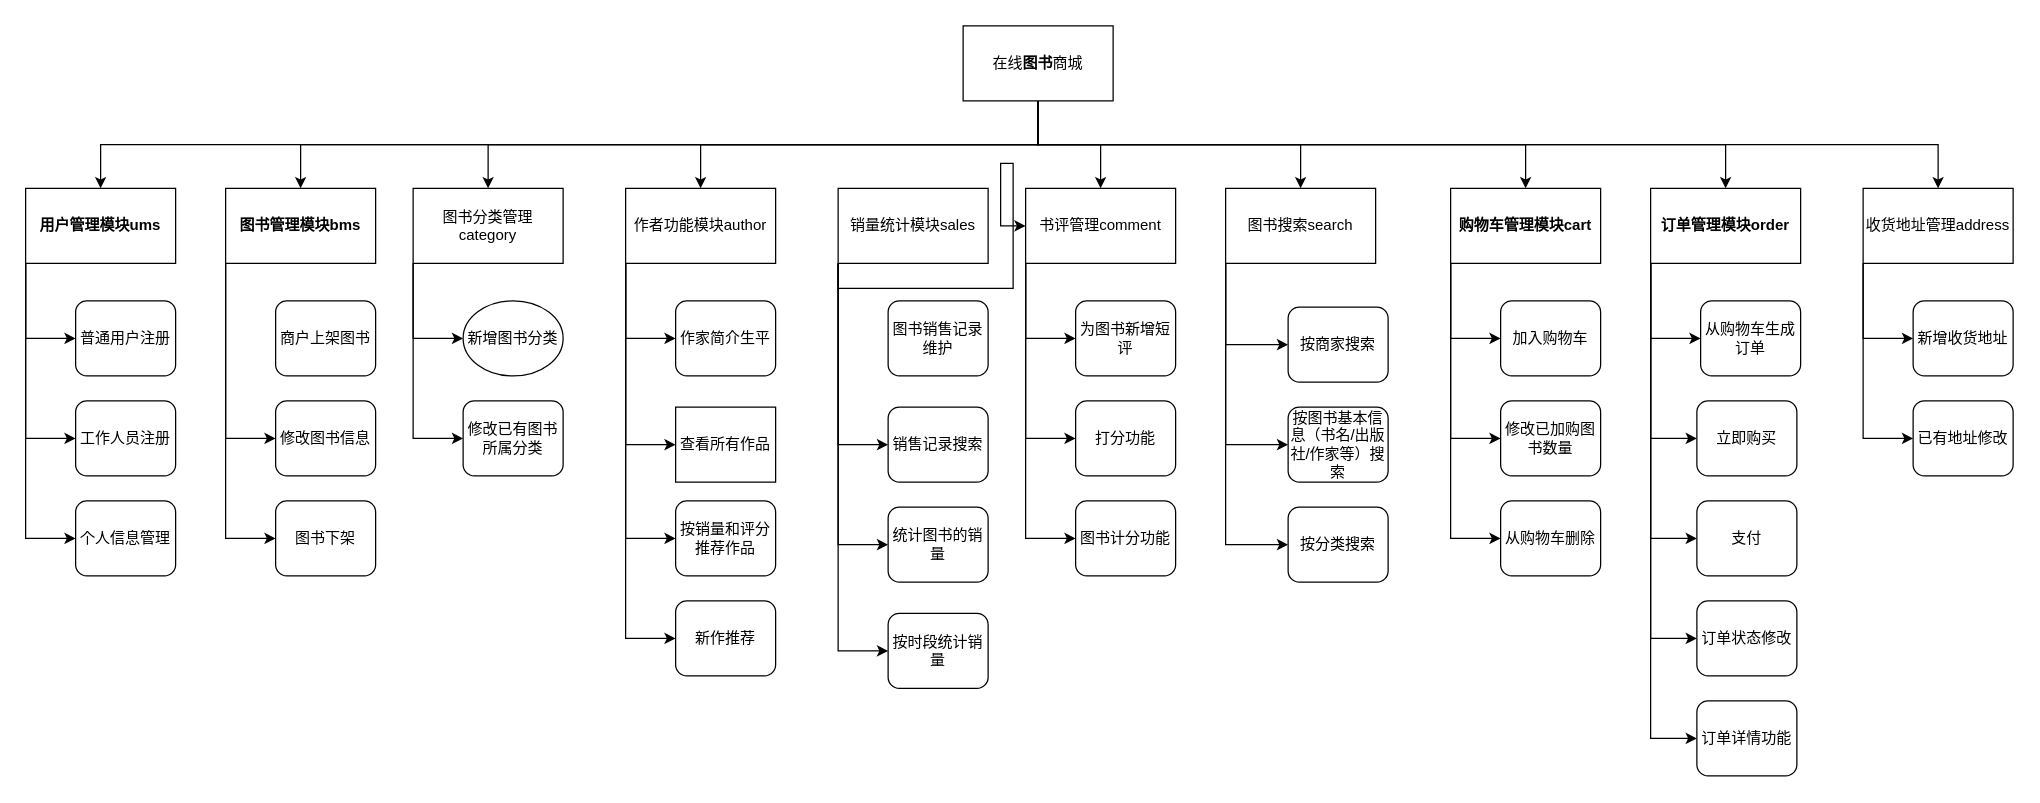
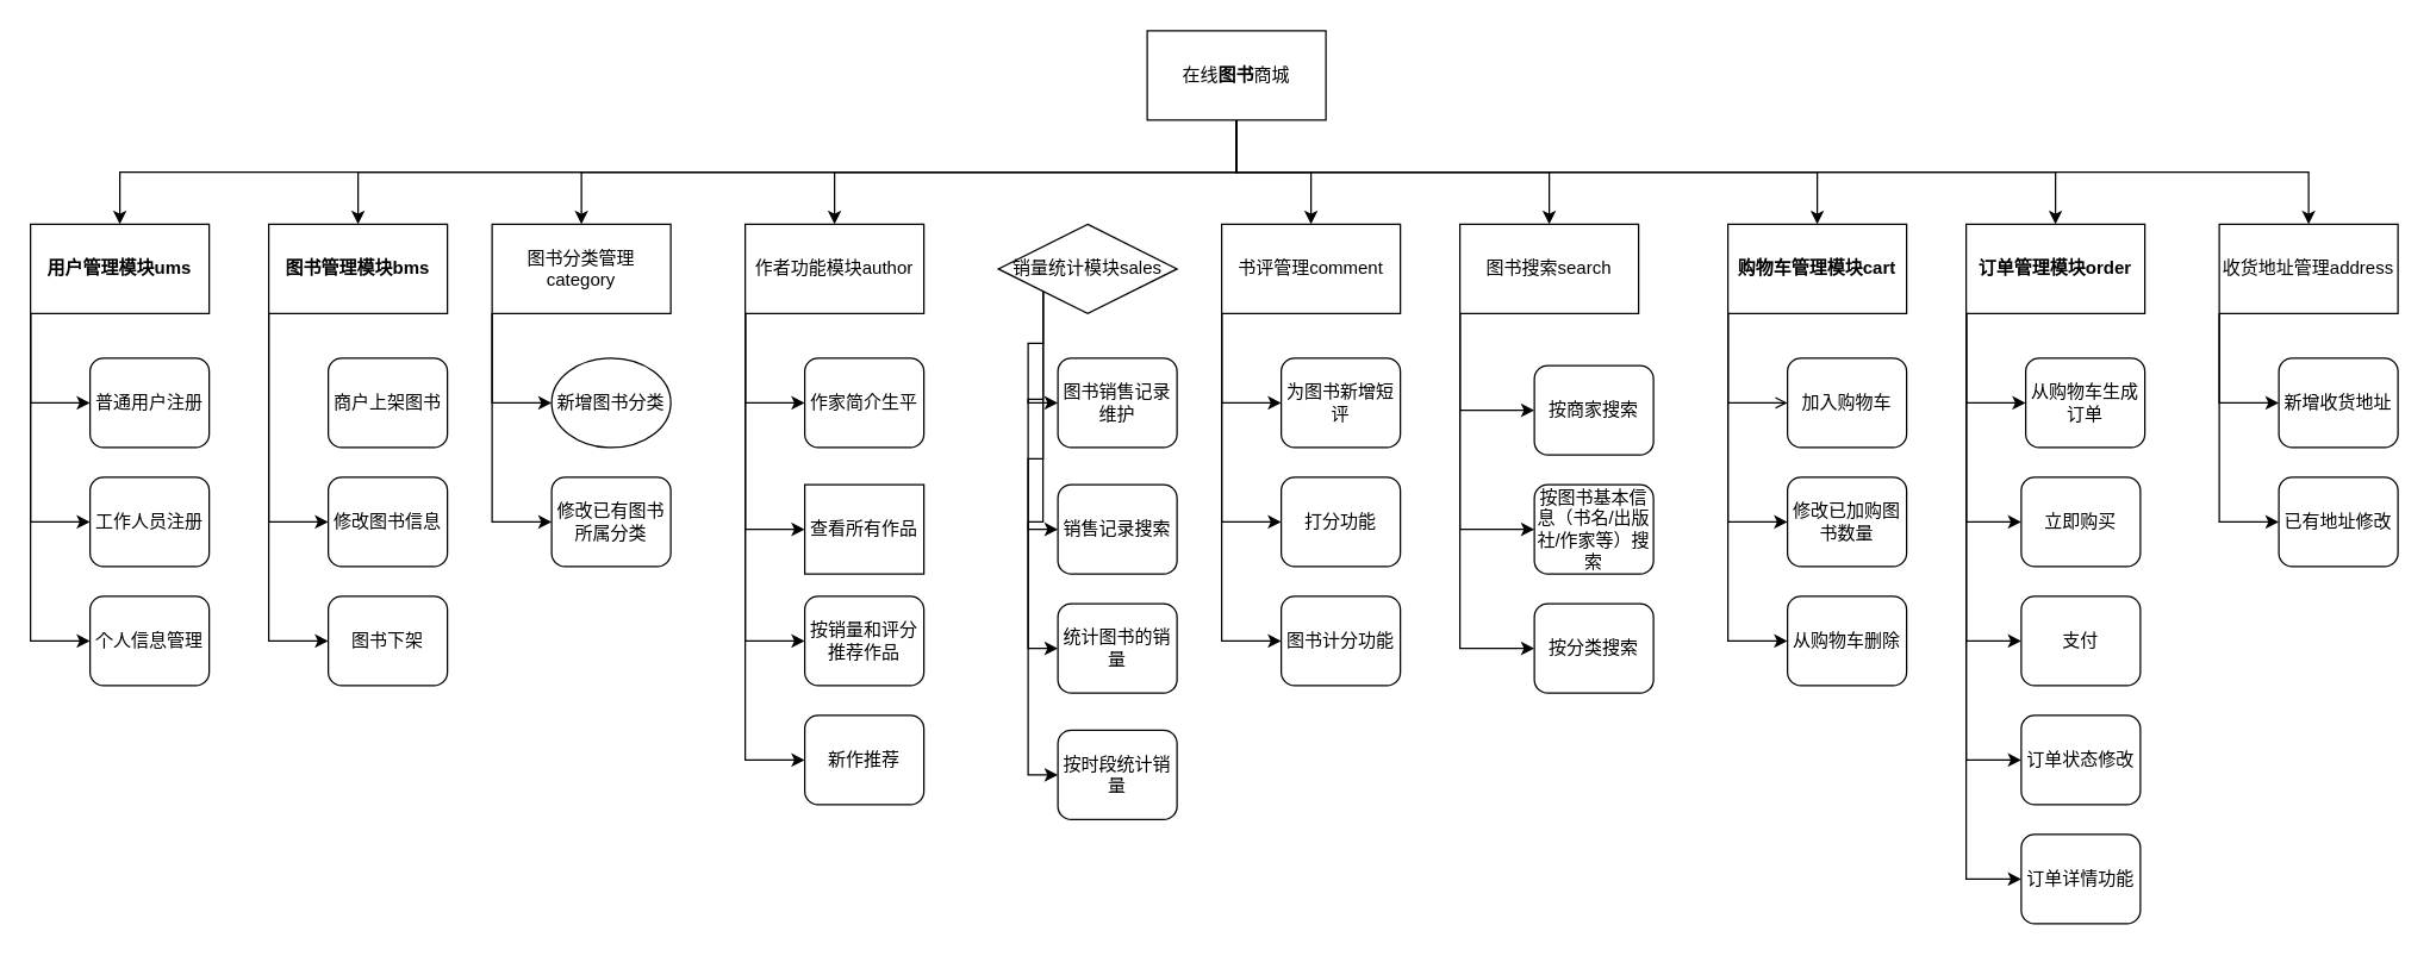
  <mxCell id="0" />
  <mxCell id="1" parent="0" />
  <mxCell id="2" style="edgeStyle=orthogonalEdgeStyle;rounded=0;orthogonalLoop=1;jettySize=auto;html=1;exitX=0.5;exitY=1;exitDx=0;exitDy=0;entryX=0.5;entryY=0;entryDx=0;entryDy=0;" parent="1" source="11" target="15" edge="1"><mxGeometry relative="1" as="geometry" /></mxCell>
  <mxCell id="3" style="edgeStyle=orthogonalEdgeStyle;rounded=0;orthogonalLoop=1;jettySize=auto;html=1;exitX=0.5;exitY=1;exitDx=0;exitDy=0;entryX=0.5;entryY=0;entryDx=0;entryDy=0;" parent="1" source="11" target="18" edge="1"><mxGeometry relative="1" as="geometry" /></mxCell>
  <mxCell id="4" style="edgeStyle=orthogonalEdgeStyle;rounded=0;orthogonalLoop=1;jettySize=auto;html=1;exitX=0.5;exitY=1;exitDx=0;exitDy=0;entryX=0.5;entryY=0;entryDx=0;entryDy=0;" parent="1" source="11" target="21" edge="1"><mxGeometry relative="1" as="geometry" /></mxCell>
  <mxCell id="5" style="edgeStyle=orthogonalEdgeStyle;rounded=0;orthogonalLoop=1;jettySize=auto;html=1;exitX=0.5;exitY=1;exitDx=0;exitDy=0;" parent="1" source="11" target="25" edge="1"><mxGeometry relative="1" as="geometry" /></mxCell>
  <mxCell id="6" style="edgeStyle=orthogonalEdgeStyle;rounded=0;orthogonalLoop=1;jettySize=auto;html=1;exitX=0.5;exitY=1;exitDx=0;exitDy=0;entryX=0.5;entryY=0;entryDx=0;entryDy=0;" parent="1" source="11" target="40" edge="1"><mxGeometry relative="1" as="geometry" /></mxCell>
  <mxCell id="7" style="edgeStyle=orthogonalEdgeStyle;rounded=0;orthogonalLoop=1;jettySize=auto;html=1;exitX=0.5;exitY=1;exitDx=0;exitDy=0;entryX=0.5;entryY=0;entryDx=0;entryDy=0;" edge="1" parent="1" source="11" target="52"><mxGeometry relative="1" as="geometry" /></mxCell>
  <mxCell id="8" style="edgeStyle=orthogonalEdgeStyle;rounded=0;orthogonalLoop=1;jettySize=auto;html=1;exitX=0.5;exitY=1;exitDx=0;exitDy=0;entryX=0.5;entryY=0;entryDx=0;entryDy=0;" edge="1" parent="1" source="11" target="58"><mxGeometry relative="1" as="geometry" /></mxCell>
  <mxCell id="9" style="edgeStyle=orthogonalEdgeStyle;rounded=0;orthogonalLoop=1;jettySize=auto;html=1;exitX=0.5;exitY=1;exitDx=0;exitDy=0;entryX=0.5;entryY=0;entryDx=0;entryDy=0;" edge="1" parent="1" source="11" target="46"><mxGeometry relative="1" as="geometry" /></mxCell>
  <mxCell id="10" style="edgeStyle=orthogonalEdgeStyle;rounded=0;orthogonalLoop=1;jettySize=auto;html=1;exitX=0.5;exitY=1;exitDx=0;exitDy=0;entryX=0.5;entryY=0;entryDx=0;entryDy=0;" edge="1" parent="1" source="11" target="71"><mxGeometry relative="1" as="geometry" /></mxCell>
  <mxCell id="11" value="在线&lt;b&gt;图书&lt;/b&gt;商城" style="rounded=0;whiteSpace=wrap;html=1;" parent="1" vertex="1"><mxGeometry x="770" y="20" width="120" height="60" as="geometry" /></mxCell>
  <mxCell id="12" style="edgeStyle=orthogonalEdgeStyle;rounded=0;orthogonalLoop=1;jettySize=auto;html=1;exitX=0;exitY=1;exitDx=0;exitDy=0;entryX=0;entryY=0.5;entryDx=0;entryDy=0;" parent="1" source="15" target="26" edge="1"><mxGeometry relative="1" as="geometry" /></mxCell>
  <mxCell id="13" style="edgeStyle=orthogonalEdgeStyle;rounded=0;orthogonalLoop=1;jettySize=auto;html=1;exitX=0;exitY=1;exitDx=0;exitDy=0;entryX=0;entryY=0.5;entryDx=0;entryDy=0;" parent="1" source="15" target="27" edge="1"><mxGeometry relative="1" as="geometry" /></mxCell>
  <mxCell id="14" style="edgeStyle=orthogonalEdgeStyle;rounded=0;orthogonalLoop=1;jettySize=auto;html=1;exitX=0;exitY=1;exitDx=0;exitDy=0;entryX=0;entryY=0.5;entryDx=0;entryDy=0;" parent="1" source="15" target="28" edge="1"><mxGeometry relative="1" as="geometry" /></mxCell>
  <mxCell id="15" value="用户管理模块ums" style="rounded=0;whiteSpace=wrap;html=1;fontStyle=1" parent="1" vertex="1"><mxGeometry x="20" y="150" width="120" height="60" as="geometry" /></mxCell>
  <mxCell id="16" style="edgeStyle=orthogonalEdgeStyle;rounded=0;orthogonalLoop=1;jettySize=auto;html=1;exitX=0;exitY=1;exitDx=0;exitDy=0;entryX=0;entryY=0.5;entryDx=0;entryDy=0;" parent="1" source="18" target="30" edge="1"><mxGeometry relative="1" as="geometry" /></mxCell>
  <mxCell id="17" style="edgeStyle=orthogonalEdgeStyle;rounded=0;orthogonalLoop=1;jettySize=auto;html=1;exitX=0;exitY=1;exitDx=0;exitDy=0;entryX=0;entryY=0.5;entryDx=0;entryDy=0;" parent="1" source="18" target="31" edge="1"><mxGeometry relative="1" as="geometry" /></mxCell>
  <mxCell id="18" value="图书管理模块bms" style="rounded=0;whiteSpace=wrap;html=1;fontStyle=1" parent="1" vertex="1"><mxGeometry x="180" y="150" width="120" height="60" as="geometry" /></mxCell>
  <mxCell id="19" style="edgeStyle=orthogonalEdgeStyle;rounded=0;orthogonalLoop=1;jettySize=auto;html=1;exitX=0;exitY=1;exitDx=0;exitDy=0;entryX=0;entryY=0.5;entryDx=0;entryDy=0;" parent="1" source="21" target="32" edge="1"><mxGeometry relative="1" as="geometry" /></mxCell>
  <mxCell id="20" style="edgeStyle=orthogonalEdgeStyle;rounded=0;orthogonalLoop=1;jettySize=auto;html=1;exitX=0;exitY=1;exitDx=0;exitDy=0;entryX=0;entryY=0.5;entryDx=0;entryDy=0;" parent="1" source="21" target="33" edge="1"><mxGeometry relative="1" as="geometry" /></mxCell>
  <mxCell id="21" value="图书分类管理category" style="rounded=0;whiteSpace=wrap;html=1;" parent="1" vertex="1"><mxGeometry x="330" y="150" width="120" height="60" as="geometry" /></mxCell>
  <mxCell id="22" style="edgeStyle=orthogonalEdgeStyle;rounded=0;orthogonalLoop=1;jettySize=auto;html=1;exitX=0;exitY=1;exitDx=0;exitDy=0;entryX=0;entryY=0.5;entryDx=0;entryDy=0;" parent="1" source="25" target="34" edge="1"><mxGeometry relative="1" as="geometry" /></mxCell>
  <mxCell id="23" style="edgeStyle=orthogonalEdgeStyle;rounded=0;orthogonalLoop=1;jettySize=auto;html=1;exitX=0;exitY=1;exitDx=0;exitDy=0;entryX=0;entryY=0.5;entryDx=0;entryDy=0;" parent="1" source="25" target="35" edge="1"><mxGeometry relative="1" as="geometry" /></mxCell>
  <mxCell id="24" style="edgeStyle=orthogonalEdgeStyle;rounded=0;orthogonalLoop=1;jettySize=auto;html=1;exitX=0;exitY=1;exitDx=0;exitDy=0;entryX=0;entryY=0.5;entryDx=0;entryDy=0;" parent="1" source="25" target="36" edge="1"><mxGeometry relative="1" as="geometry" /></mxCell>
  <mxCell id="25" value="书评管理comment" style="rounded=0;whiteSpace=wrap;html=1;" parent="1" vertex="1"><mxGeometry x="820" y="150" width="120" height="60" as="geometry" /></mxCell>
  <mxCell id="26" value="普通用户注册" style="rounded=1;whiteSpace=wrap;html=1;" parent="1" vertex="1"><mxGeometry x="60" y="240" width="80" height="60" as="geometry" /></mxCell>
  <mxCell id="27" value="工作人员注册" style="rounded=1;whiteSpace=wrap;html=1;" parent="1" vertex="1"><mxGeometry x="60" y="320" width="80" height="60" as="geometry" /></mxCell>
  <mxCell id="28" value="个人信息管理" style="rounded=1;whiteSpace=wrap;html=1;" parent="1" vertex="1"><mxGeometry x="60" y="400" width="80" height="60" as="geometry" /></mxCell>
  <mxCell id="29" value="商户上架图书" style="rounded=1;whiteSpace=wrap;html=1;" parent="1" vertex="1"><mxGeometry x="220" y="240" width="80" height="60" as="geometry" /></mxCell>
  <mxCell id="30" value="修改图书信息" style="rounded=1;whiteSpace=wrap;html=1;" parent="1" vertex="1"><mxGeometry x="220" y="320" width="80" height="60" as="geometry" /></mxCell>
  <mxCell id="31" value="图书下架" style="rounded=1;whiteSpace=wrap;html=1;" parent="1" vertex="1"><mxGeometry x="220" y="400" width="80" height="60" as="geometry" /></mxCell>
  <mxCell id="32" value="新增图书分类" style="ellipse;whiteSpace=wrap;html=1;" parent="1" vertex="1"><mxGeometry x="370" y="240" width="80" height="60" as="geometry" /></mxCell>
  <mxCell id="33" value="修改已有图书所属分类" style="rounded=1;whiteSpace=wrap;html=1;" parent="1" vertex="1"><mxGeometry x="370" y="320" width="80" height="60" as="geometry" /></mxCell>
  <mxCell id="34" value="为图书新增短评" style="rounded=1;whiteSpace=wrap;html=1;" parent="1" vertex="1"><mxGeometry x="860" y="240" width="80" height="60" as="geometry" /></mxCell>
  <mxCell id="35" value="打分功能" style="rounded=1;whiteSpace=wrap;html=1;" parent="1" vertex="1"><mxGeometry x="860" y="320" width="80" height="60" as="geometry" /></mxCell>
  <mxCell id="36" value="图书计分功能" style="rounded=1;whiteSpace=wrap;html=1;" parent="1" vertex="1"><mxGeometry x="860" y="400" width="80" height="60" as="geometry" /></mxCell>
  <mxCell id="37" style="edgeStyle=orthogonalEdgeStyle;rounded=0;orthogonalLoop=1;jettySize=auto;html=1;exitX=0;exitY=1;exitDx=0;exitDy=0;entryX=0;entryY=0.5;entryDx=0;entryDy=0;" parent="1" source="40" target="41" edge="1"><mxGeometry relative="1" as="geometry" /></mxCell>
  <mxCell id="38" style="edgeStyle=orthogonalEdgeStyle;rounded=0;orthogonalLoop=1;jettySize=auto;html=1;exitX=0;exitY=1;exitDx=0;exitDy=0;entryX=0;entryY=0.5;entryDx=0;entryDy=0;" parent="1" source="40" target="42" edge="1"><mxGeometry relative="1" as="geometry" /></mxCell>
  <mxCell id="39" style="edgeStyle=orthogonalEdgeStyle;rounded=0;orthogonalLoop=1;jettySize=auto;html=1;exitX=0;exitY=1;exitDx=0;exitDy=0;entryX=0;entryY=0.5;entryDx=0;entryDy=0;" parent="1" source="40" target="43" edge="1"><mxGeometry relative="1" as="geometry" /></mxCell>
  <mxCell id="40" value="图书搜索search" style="rounded=0;whiteSpace=wrap;html=1;fontStyle=0" parent="1" vertex="1"><mxGeometry x="980" y="150" width="120" height="60" as="geometry" /></mxCell>
  <mxCell id="41" value="按商家搜索" style="rounded=1;whiteSpace=wrap;html=1;" parent="1" vertex="1"><mxGeometry x="1030" y="245" width="80" height="60" as="geometry" /></mxCell>
  <mxCell id="42" value="按图书基本信息（书名/出版社/作家等）搜索" style="rounded=1;whiteSpace=wrap;html=1;" parent="1" vertex="1"><mxGeometry x="1030" y="325" width="80" height="60" as="geometry" /></mxCell>
  <mxCell id="43" value="按分类搜索" style="rounded=1;whiteSpace=wrap;html=1;" parent="1" vertex="1"><mxGeometry x="1030" y="405" width="80" height="60" as="geometry" /></mxCell>
  <mxCell id="44" style="edgeStyle=orthogonalEdgeStyle;rounded=0;orthogonalLoop=1;jettySize=auto;html=1;exitX=0;exitY=1;exitDx=0;exitDy=0;entryX=0;entryY=0.5;entryDx=0;entryDy=0;" edge="1" parent="1" source="46" target="48"><mxGeometry relative="1" as="geometry" /></mxCell>
  <mxCell id="45" style="edgeStyle=orthogonalEdgeStyle;rounded=0;orthogonalLoop=1;jettySize=auto;html=1;exitX=0;exitY=1;exitDx=0;exitDy=0;entryX=0;entryY=0.5;entryDx=0;entryDy=0;" edge="1" parent="1" source="46" target="47"><mxGeometry relative="1" as="geometry" /></mxCell>
  <mxCell id="46" value="收货地址管理address" style="rounded=0;whiteSpace=wrap;html=1;" vertex="1" parent="1"><mxGeometry x="1490" y="150" width="120" height="60" as="geometry" /></mxCell>
  <mxCell id="47" value="已有地址修改" style="rounded=1;whiteSpace=wrap;html=1;" vertex="1" parent="1"><mxGeometry x="1530" y="320" width="80" height="60" as="geometry" /></mxCell>
  <mxCell id="48" value="新增收货地址" style="rounded=1;whiteSpace=wrap;html=1;" vertex="1" parent="1"><mxGeometry x="1530" y="240" width="80" height="60" as="geometry" /></mxCell>
- <mxCell id="49" style="edgeStyle=orthogonalEdgeStyle;rounded=0;orthogonalLoop=1;jettySize=auto;html=1;exitX=0;exitY=1;exitDx=0;exitDy=0;entryX=0;entryY=0.5;entryDx=0;entryDy=0;" edge="1" parent="1" source="52" target="59"><mxGeometry relative="1" as="geometry" /></mxCell>
+ <mxCell id="49" style="edgeStyle=orthogonalEdgeStyle;rounded=0;orthogonalLoop=1;jettySize=auto;html=1;exitX=0;exitY=1;exitDx=0;exitDy=0;entryX=0;entryY=0.5;entryDx=0;entryDy=0;endArrow=open;" edge="1" parent="1" source="52" target="59"><mxGeometry relative="1" as="geometry" /></mxCell>
  <mxCell id="50" style="edgeStyle=orthogonalEdgeStyle;rounded=0;orthogonalLoop=1;jettySize=auto;html=1;exitX=0;exitY=1;exitDx=0;exitDy=0;entryX=0;entryY=0.5;entryDx=0;entryDy=0;" edge="1" parent="1" source="52" target="60"><mxGeometry relative="1" as="geometry" /></mxCell>
  <mxCell id="51" style="edgeStyle=orthogonalEdgeStyle;rounded=0;orthogonalLoop=1;jettySize=auto;html=1;exitX=0;exitY=1;exitDx=0;exitDy=0;entryX=0;entryY=0.5;entryDx=0;entryDy=0;" edge="1" parent="1" source="52" target="61"><mxGeometry relative="1" as="geometry" /></mxCell>
  <mxCell id="52" value="购物车管理模块cart" style="rounded=0;whiteSpace=wrap;html=1;fontStyle=1" vertex="1" parent="1"><mxGeometry x="1160" y="150" width="120" height="60" as="geometry" /></mxCell>
  <mxCell id="53" style="edgeStyle=orthogonalEdgeStyle;rounded=0;orthogonalLoop=1;jettySize=auto;html=1;exitX=0;exitY=1;exitDx=0;exitDy=0;entryX=0;entryY=0.5;entryDx=0;entryDy=0;" edge="1" parent="1" source="58" target="62"><mxGeometry relative="1" as="geometry" /></mxCell>
  <mxCell id="54" style="edgeStyle=orthogonalEdgeStyle;rounded=0;orthogonalLoop=1;jettySize=auto;html=1;exitX=0;exitY=1;exitDx=0;exitDy=0;entryX=0;entryY=0.5;entryDx=0;entryDy=0;" edge="1" parent="1" source="58" target="63"><mxGeometry relative="1" as="geometry" /></mxCell>
  <mxCell id="55" style="edgeStyle=orthogonalEdgeStyle;rounded=0;orthogonalLoop=1;jettySize=auto;html=1;exitX=0;exitY=1;exitDx=0;exitDy=0;entryX=0;entryY=0.5;entryDx=0;entryDy=0;" edge="1" parent="1" source="58" target="64"><mxGeometry relative="1" as="geometry" /></mxCell>
  <mxCell id="56" style="edgeStyle=orthogonalEdgeStyle;rounded=0;orthogonalLoop=1;jettySize=auto;html=1;exitX=0;exitY=1;exitDx=0;exitDy=0;entryX=0;entryY=0.5;entryDx=0;entryDy=0;" edge="1" parent="1" source="58" target="65"><mxGeometry relative="1" as="geometry" /></mxCell>
  <mxCell id="57" style="edgeStyle=orthogonalEdgeStyle;rounded=0;orthogonalLoop=1;jettySize=auto;html=1;exitX=0;exitY=1;exitDx=0;exitDy=0;entryX=0;entryY=0.5;entryDx=0;entryDy=0;" edge="1" parent="1" source="58" target="66"><mxGeometry relative="1" as="geometry" /></mxCell>
  <mxCell id="58" value="订单管理模块order" style="rounded=0;whiteSpace=wrap;html=1;fontStyle=1" vertex="1" parent="1"><mxGeometry x="1320" y="150" width="120" height="60" as="geometry" /></mxCell>
  <mxCell id="59" value="加入购物车" style="rounded=1;whiteSpace=wrap;html=1;" vertex="1" parent="1"><mxGeometry x="1200" y="240" width="80" height="60" as="geometry" /></mxCell>
  <mxCell id="60" value="修改已加购图书数量" style="rounded=1;whiteSpace=wrap;html=1;" vertex="1" parent="1"><mxGeometry x="1200" y="320" width="80" height="60" as="geometry" /></mxCell>
  <mxCell id="61" value="从购物车删除" style="rounded=1;whiteSpace=wrap;html=1;" vertex="1" parent="1"><mxGeometry x="1200" y="400" width="80" height="60" as="geometry" /></mxCell>
  <mxCell id="62" value="从购物车生成订单" style="rounded=1;whiteSpace=wrap;html=1;" vertex="1" parent="1"><mxGeometry x="1360" y="240" width="80" height="60" as="geometry" /></mxCell>
  <mxCell id="63" value="立即购买" style="rounded=1;whiteSpace=wrap;html=1;" vertex="1" parent="1"><mxGeometry x="1357" y="320" width="80" height="60" as="geometry" /></mxCell>
  <mxCell id="64" value="支付" style="rounded=1;whiteSpace=wrap;html=1;" vertex="1" parent="1"><mxGeometry x="1357" y="400" width="80" height="60" as="geometry" /></mxCell>
  <mxCell id="65" value="订单状态修改" style="rounded=1;whiteSpace=wrap;html=1;" vertex="1" parent="1"><mxGeometry x="1357" y="480" width="80" height="60" as="geometry" /></mxCell>
  <mxCell id="66" value="订单详情功能" style="rounded=1;whiteSpace=wrap;html=1;" vertex="1" parent="1"><mxGeometry x="1357" y="560" width="80" height="60" as="geometry" /></mxCell>
  <mxCell id="67" style="edgeStyle=orthogonalEdgeStyle;rounded=0;orthogonalLoop=1;jettySize=auto;html=1;exitX=0;exitY=1;exitDx=0;exitDy=0;entryX=0;entryY=0.5;entryDx=0;entryDy=0;" edge="1" parent="1" source="71" target="72"><mxGeometry relative="1" as="geometry" /></mxCell>
  <mxCell id="68" style="edgeStyle=orthogonalEdgeStyle;rounded=0;orthogonalLoop=1;jettySize=auto;html=1;exitX=0;exitY=1;exitDx=0;exitDy=0;entryX=0;entryY=0.5;entryDx=0;entryDy=0;" edge="1" parent="1" source="71" target="73"><mxGeometry relative="1" as="geometry" /></mxCell>
  <mxCell id="69" style="edgeStyle=orthogonalEdgeStyle;rounded=0;orthogonalLoop=1;jettySize=auto;html=1;exitX=0;exitY=1;exitDx=0;exitDy=0;entryX=0;entryY=0.5;entryDx=0;entryDy=0;" edge="1" parent="1" source="71" target="74"><mxGeometry relative="1" as="geometry" /></mxCell>
  <mxCell id="70" style="edgeStyle=orthogonalEdgeStyle;rounded=0;orthogonalLoop=1;jettySize=auto;html=1;exitX=0;exitY=1;exitDx=0;exitDy=0;entryX=0;entryY=0.5;entryDx=0;entryDy=0;" edge="1" parent="1" source="71" target="75"><mxGeometry relative="1" as="geometry" /></mxCell>
  <mxCell id="71" value="作者功能模块author" style="rounded=0;whiteSpace=wrap;html=1;" vertex="1" parent="1"><mxGeometry x="500" y="150" width="120" height="60" as="geometry" /></mxCell>
  <mxCell id="72" value="作家简介生平" style="rounded=1;whiteSpace=wrap;html=1;" vertex="1" parent="1"><mxGeometry x="540" y="240" width="80" height="60" as="geometry" /></mxCell>
  <mxCell id="73" value="查看所有作品" style="whiteSpace=wrap;html=1;rounded=0;" vertex="1" parent="1"><mxGeometry x="540" y="325" width="80" height="60" as="geometry" /></mxCell>
  <mxCell id="74" value="按销量和评分推荐作品" style="rounded=1;whiteSpace=wrap;html=1;" vertex="1" parent="1"><mxGeometry x="540" y="400" width="80" height="60" as="geometry" /></mxCell>
  <mxCell id="75" value="新作推荐" style="rounded=1;whiteSpace=wrap;html=1;" vertex="1" parent="1"><mxGeometry x="540" y="480" width="80" height="60" as="geometry" /></mxCell>
- <mxCell id="76" style="edgeStyle=orthogonalEdgeStyle;rounded=0;orthogonalLoop=1;jettySize=auto;html=1;exitX=0;exitY=1;exitDx=0;exitDy=0;" edge="1" parent="1" source="80" target="25"><mxGeometry relative="1" as="geometry" /></mxCell>
+ <mxCell id="76" style="edgeStyle=orthogonalEdgeStyle;rounded=0;orthogonalLoop=1;jettySize=auto;html=1;exitX=0;exitY=1;exitDx=0;exitDy=0;entryX=0;entryY=0.5;entryDx=0;entryDy=0;" edge="1" parent="1" source="80" target="81"><mxGeometry relative="1" as="geometry" /></mxCell>
  <mxCell id="77" style="edgeStyle=orthogonalEdgeStyle;rounded=0;orthogonalLoop=1;jettySize=auto;html=1;exitX=0;exitY=1;exitDx=0;exitDy=0;entryX=0;entryY=0.5;entryDx=0;entryDy=0;" edge="1" parent="1" source="80" target="82"><mxGeometry relative="1" as="geometry" /></mxCell>
  <mxCell id="78" style="edgeStyle=orthogonalEdgeStyle;rounded=0;orthogonalLoop=1;jettySize=auto;html=1;exitX=0;exitY=1;exitDx=0;exitDy=0;entryX=0;entryY=0.5;entryDx=0;entryDy=0;" edge="1" parent="1" source="80" target="83"><mxGeometry relative="1" as="geometry" /></mxCell>
  <mxCell id="79" style="edgeStyle=orthogonalEdgeStyle;rounded=0;orthogonalLoop=1;jettySize=auto;html=1;exitX=0;exitY=1;exitDx=0;exitDy=0;entryX=0;entryY=0.5;entryDx=0;entryDy=0;" edge="1" parent="1" source="80" target="84"><mxGeometry relative="1" as="geometry" /></mxCell>
- <mxCell id="80" value="销量统计模块sales" style="rounded=0;whiteSpace=wrap;html=1;" vertex="1" parent="1"><mxGeometry x="670" y="150" width="120" height="60" as="geometry" /></mxCell>
+ <mxCell id="80" value="销量统计模块sales" style="rhombus;whiteSpace=wrap;html=1;" vertex="1" parent="1"><mxGeometry x="670" y="150" width="120" height="60" as="geometry" /></mxCell>
  <mxCell id="81" value="图书销售记录维护" style="rounded=1;whiteSpace=wrap;html=1;" vertex="1" parent="1"><mxGeometry x="710" y="240" width="80" height="60" as="geometry" /></mxCell>
  <mxCell id="82" value="销售记录搜索" style="rounded=1;whiteSpace=wrap;html=1;" vertex="1" parent="1"><mxGeometry x="710" y="325" width="80" height="60" as="geometry" /></mxCell>
  <mxCell id="83" value="统计图书的销量" style="rounded=1;whiteSpace=wrap;html=1;" vertex="1" parent="1"><mxGeometry x="710" y="405" width="80" height="60" as="geometry" /></mxCell>
  <mxCell id="84" value="按时段统计销量" style="rounded=1;whiteSpace=wrap;html=1;" vertex="1" parent="1"><mxGeometry x="710" y="490" width="80" height="60" as="geometry" /></mxCell>
